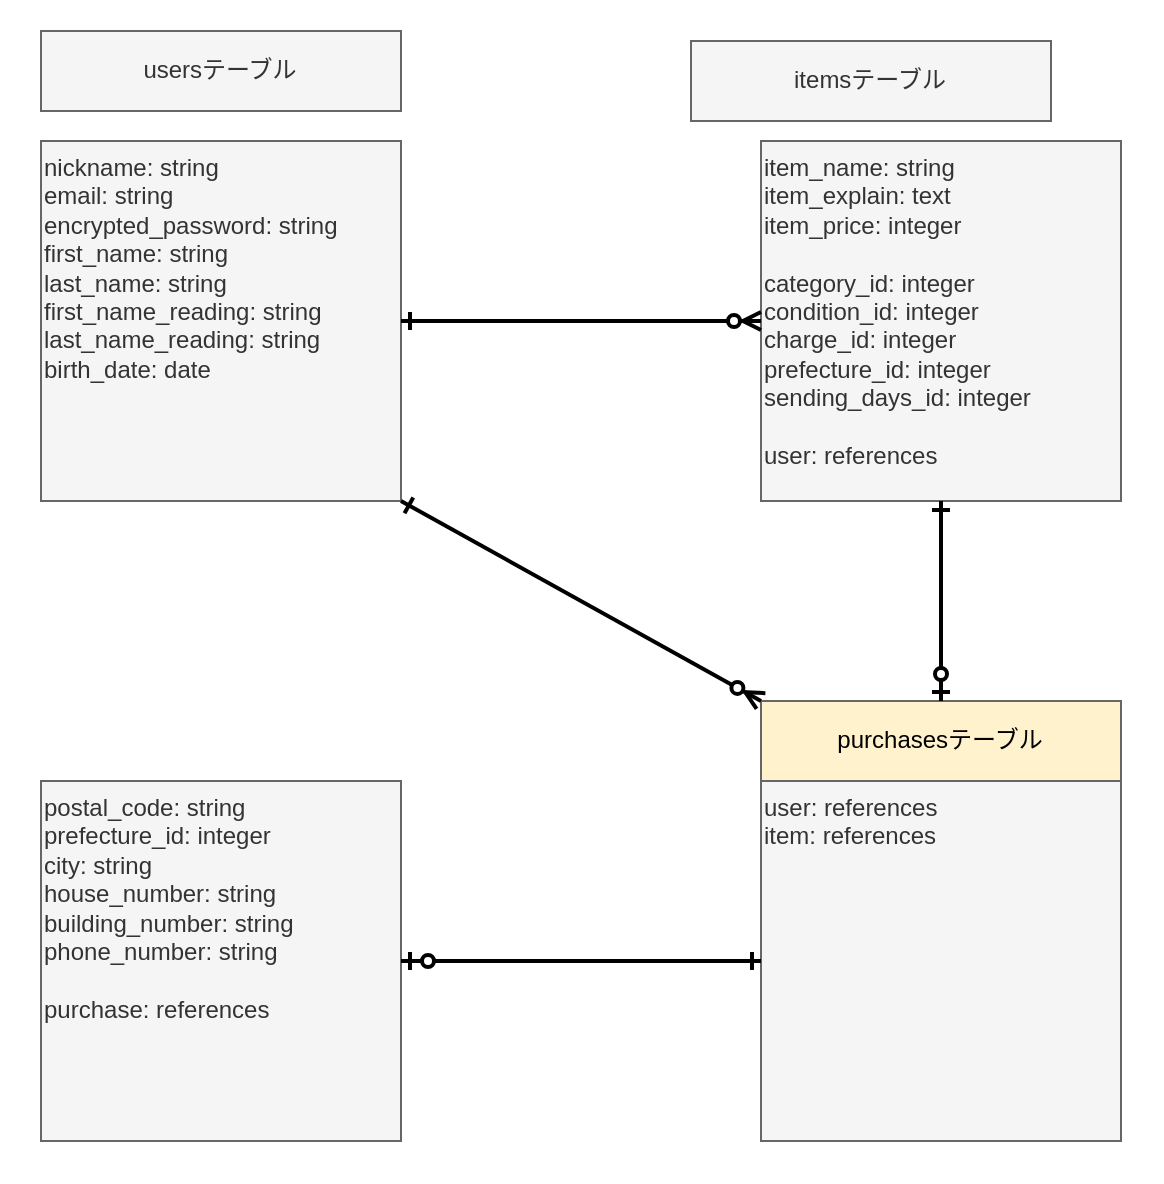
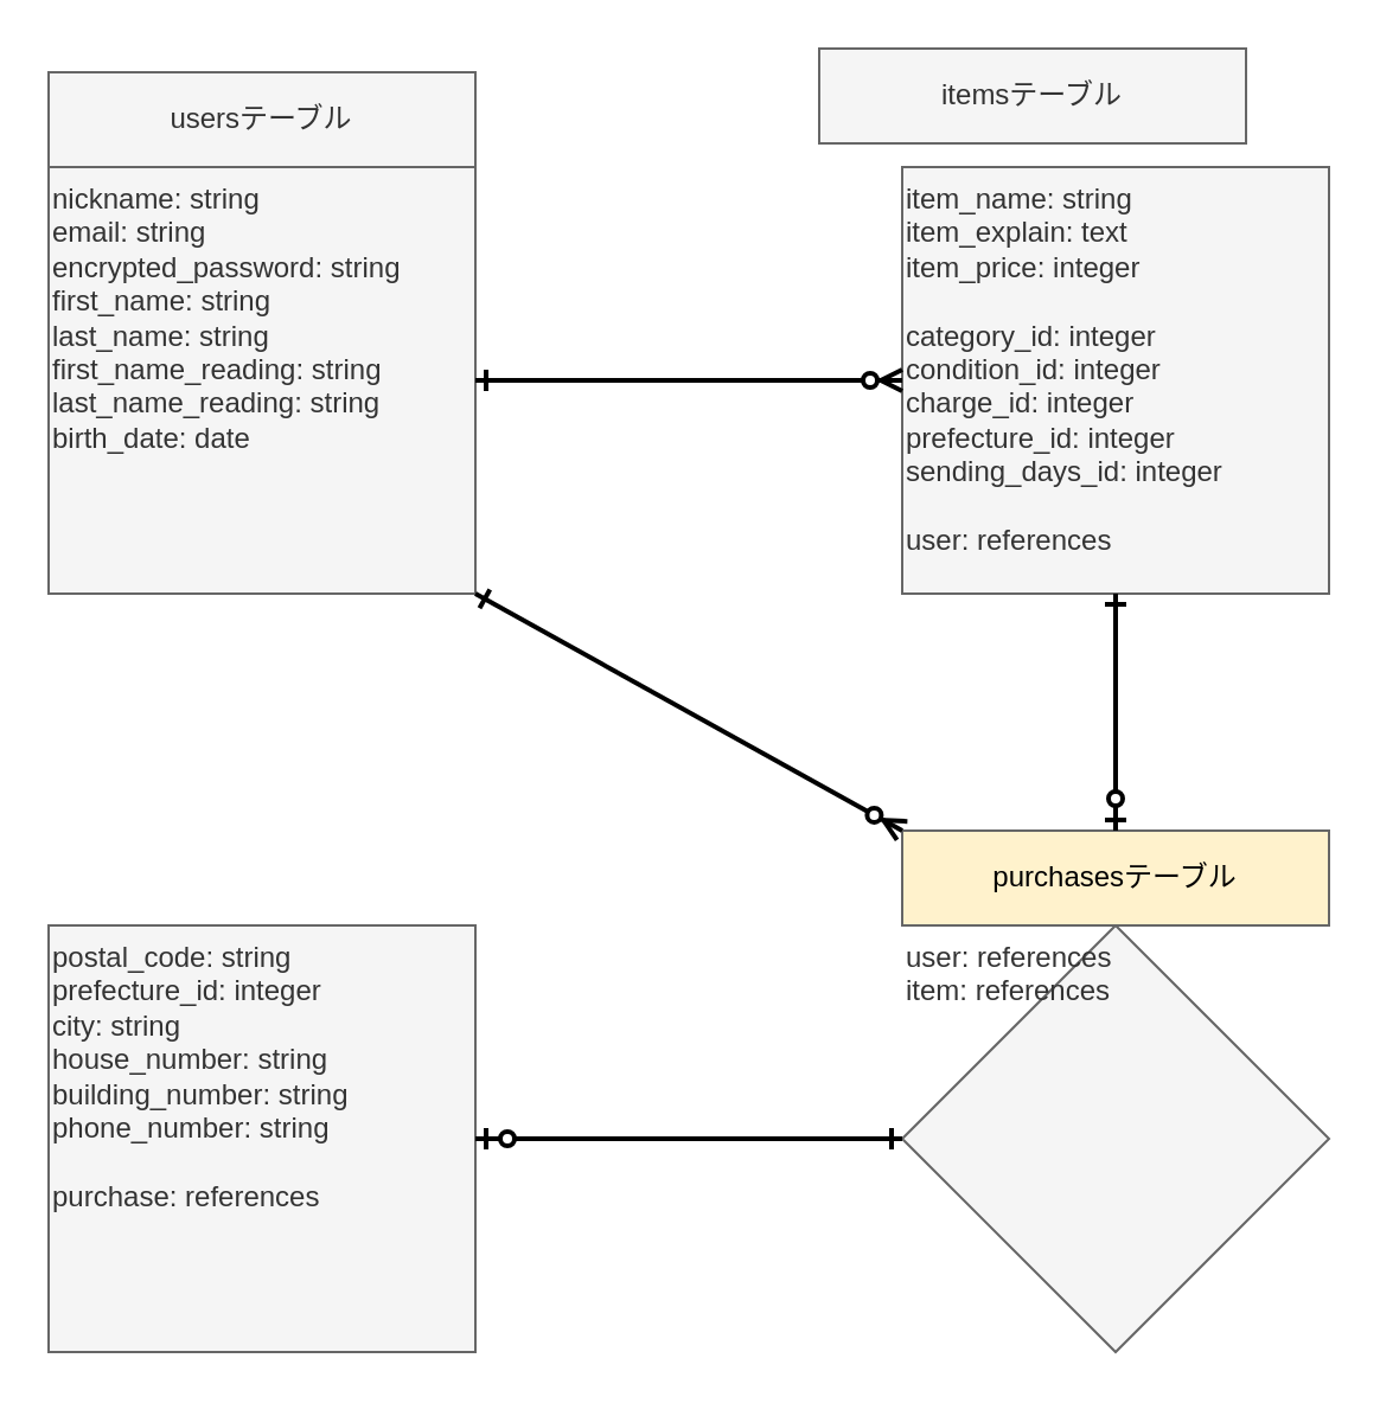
  <mxCell id="0" />
  <mxCell id="1" parent="0" />
  <mxCell id="2" value="nickname: string&lt;br&gt;email: string&lt;br&gt;encrypted_password: string&lt;br&gt;first_name: string&lt;br&gt;last_name: string&lt;br&gt;first_name_reading: string&lt;br&gt;last_name_reading: string&lt;br&gt;birth_date: date" style="whiteSpace=wrap;html=1;aspect=fixed;align=left;fillColor=#f5f5f5;strokeColor=#666666;fontColor=#333333;horizontal=1;labelPosition=center;verticalLabelPosition=middle;verticalAlign=top;" parent="1" vertex="1"><mxGeometry x="20" y="70" width="180" height="180" as="geometry" /></mxCell>
  <mxCell id="3" value="item_name: string&lt;br&gt;item_explain: text&lt;br&gt;item_price: integer&lt;br&gt;&lt;br&gt;category_id: integer&lt;br&gt;condition_id: integer&lt;br&gt;charge_id: integer&lt;br&gt;prefecture_id: integer&lt;br&gt;sending_days_id: integer&lt;br&gt;&lt;br&gt;user: references" style="whiteSpace=wrap;html=1;aspect=fixed;align=left;fillColor=#f5f5f5;strokeColor=#666666;fontColor=#333333;horizontal=1;labelPosition=center;verticalLabelPosition=middle;verticalAlign=top;" parent="1" vertex="1"><mxGeometry x="380" y="70" width="180" height="180" as="geometry" /></mxCell>
- <mxCell id="4" value="user: references&lt;br&gt;item: references" style="whiteSpace=wrap;html=1;aspect=fixed;align=left;fillColor=#f5f5f5;strokeColor=#666666;fontColor=#333333;horizontal=1;labelPosition=center;verticalLabelPosition=middle;verticalAlign=top;" parent="1" vertex="1"><mxGeometry x="380" y="390" width="180" height="180" as="geometry" /></mxCell>
+ <mxCell id="4" value="user: references&lt;br&gt;item: references" style="rhombus;whiteSpace=wrap;html=1;aspect=fixed;align=left;fillColor=#f5f5f5;strokeColor=#666666;fontColor=#333333;horizontal=1;labelPosition=center;verticalLabelPosition=middle;verticalAlign=top;" parent="1" vertex="1"><mxGeometry x="380" y="390" width="180" height="180" as="geometry" /></mxCell>
  <mxCell id="5" value="" style="endArrow=ERone;html=1;entryX=1;entryY=0.5;entryDx=0;entryDy=0;exitX=0;exitY=0.5;exitDx=0;exitDy=0;startArrow=ERzeroToMany;startFill=1;endFill=0;jumpSize=6;strokeWidth=2;endSize=6;" parent="1" source="3" target="2" edge="1"><mxGeometry width="50" height="50" relative="1" as="geometry"><mxPoint x="310" y="360" as="sourcePoint" /><mxPoint x="360" y="310" as="targetPoint" /></mxGeometry></mxCell>
  <mxCell id="6" value="postal_code: string&lt;br&gt;prefecture_id: integer&lt;br&gt;city: string&lt;br&gt;house_number: string&lt;br&gt;building_number: string&lt;br&gt;phone_number: string&lt;br&gt;&lt;br&gt;purchase: references" style="whiteSpace=wrap;html=1;aspect=fixed;align=left;fillColor=#f5f5f5;strokeColor=#666666;fontColor=#333333;horizontal=1;labelPosition=center;verticalLabelPosition=middle;verticalAlign=top;" parent="1" vertex="1"><mxGeometry x="20" y="390" width="180" height="180" as="geometry" /></mxCell>
  <mxCell id="7" value="" style="endArrow=ERzeroToOne;html=1;entryX=1;entryY=0.5;entryDx=0;entryDy=0;startArrow=ERone;startFill=0;endFill=1;jumpSize=6;strokeWidth=2;endSize=6;" parent="1" source="4" target="6" edge="1"><mxGeometry width="50" height="50" relative="1" as="geometry"><mxPoint x="390" y="225" as="sourcePoint" /><mxPoint x="160" y="225" as="targetPoint" /></mxGeometry></mxCell>
  <mxCell id="8" value="&lt;font color=&quot;#000000&quot;&gt;purchasesテーブル&lt;/font&gt;" style="rounded=0;whiteSpace=wrap;html=1;align=center;fillColor=#fff2cc;strokeColor=#666666;fontColor=#333333;" parent="1" vertex="1"><mxGeometry x="380" y="350" width="180" height="40" as="geometry" /></mxCell>
- <mxCell id="9" value="&lt;span&gt;usersテーブル&lt;/span&gt;" style="rounded=0;whiteSpace=wrap;html=1;align=center;fillColor=#f5f5f5;strokeColor=#666666;fontColor=#333333;" parent="1" vertex="1"><mxGeometry x="20" y="15" width="180" height="40" as="geometry" /></mxCell>
+ <mxCell id="9" value="&lt;span&gt;usersテーブル&lt;/span&gt;" style="rounded=0;whiteSpace=wrap;html=1;align=center;fillColor=#f5f5f5;strokeColor=#666666;fontColor=#333333;" parent="1" vertex="1"><mxGeometry x="20" y="30" width="180" height="40" as="geometry" /></mxCell>
  <mxCell id="10" value="&lt;span&gt;itemsテーブル&lt;/span&gt;" style="rounded=0;whiteSpace=wrap;html=1;align=center;fillColor=#f5f5f5;strokeColor=#666666;fontColor=#333333;" parent="1" vertex="1"><mxGeometry x="345" y="20" width="180" height="40" as="geometry" /></mxCell>
  <mxCell id="11" value="" style="endArrow=ERzeroToOne;html=1;entryX=0.5;entryY=0;entryDx=0;entryDy=0;exitX=0.5;exitY=1;exitDx=0;exitDy=0;startArrow=ERone;startFill=0;endFill=1;jumpSize=6;strokeWidth=2;endSize=6;" parent="1" source="3" target="8" edge="1"><mxGeometry width="50" height="50" relative="1" as="geometry"><mxPoint x="390" y="160" as="sourcePoint" /><mxPoint x="190" y="160" as="targetPoint" /></mxGeometry></mxCell>
  <mxCell id="12" value="" style="endArrow=ERone;html=1;entryX=1;entryY=1;entryDx=0;entryDy=0;exitX=0;exitY=0;exitDx=0;exitDy=0;startArrow=ERzeroToMany;startFill=1;endFill=0;jumpSize=6;strokeWidth=2;endSize=6;" parent="1" source="8" target="2" edge="1"><mxGeometry width="50" height="50" relative="1" as="geometry"><mxPoint x="390" y="165" as="sourcePoint" /><mxPoint x="200" y="165" as="targetPoint" /></mxGeometry></mxCell>
